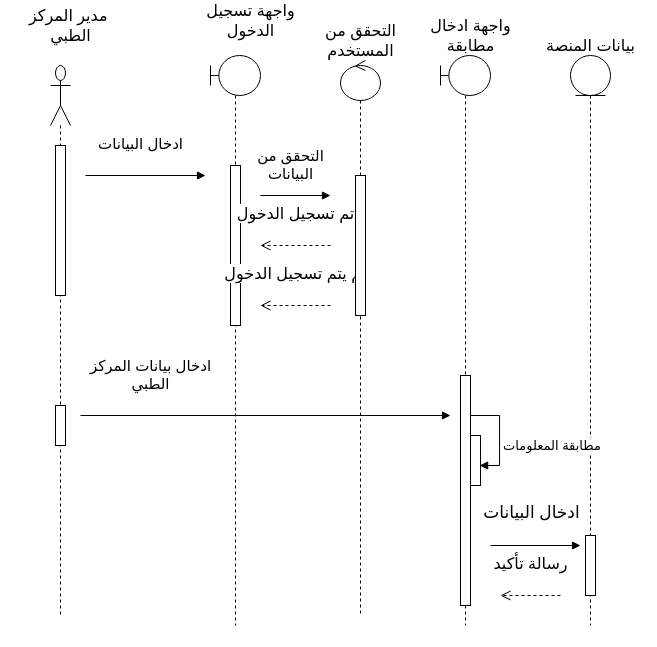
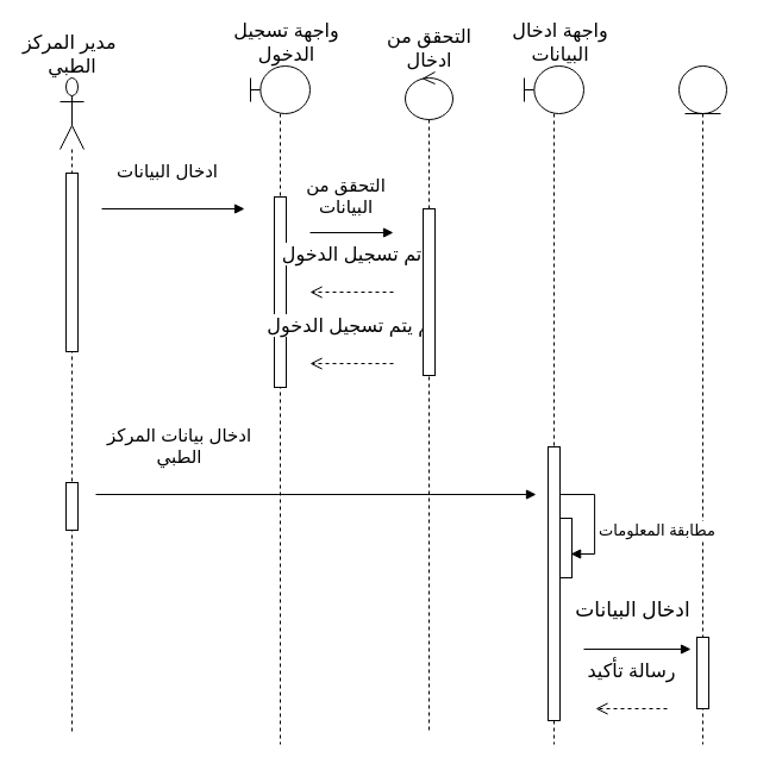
  <mxCell id="0" />
  <mxCell id="1" parent="0" />
  <mxCell id="2" value="" style="shape=umlLifeline;participant=umlBoundary;perimeter=lifelinePerimeter;whiteSpace=wrap;html=1;container=1;collapsible=0;recursiveResize=0;verticalAlign=top;spacingTop=36;outlineConnect=0;" parent="1" vertex="1"><mxGeometry x="210" y="55" width="50" height="570" as="geometry" /></mxCell>
  <mxCell id="3" value="" style="html=1;points=[];perimeter=orthogonalPerimeter;" parent="2" vertex="1"><mxGeometry x="20" y="110" width="10" height="160" as="geometry" /></mxCell>
- <mxCell id="4" value="&lt;font style=&quot;font-size: 16px&quot;&gt;واجهة تسجيل&lt;br&gt;الدخول&lt;/font&gt;" style="text;html=1;align=center;verticalAlign=middle;resizable=0;points=[];autosize=1;" parent="1" vertex="1"><mxGeometry x="210" y="5" width="80" height="30" as="geometry" /></mxCell>
- <mxCell id="5" value="&lt;font style=&quot;font-size: 16px&quot;&gt;التحقق من &lt;br&gt;المستخدم&lt;/font&gt;" style="text;html=1;align=center;verticalAlign=middle;resizable=0;points=[];autosize=1;" parent="1" vertex="1"><mxGeometry x="325" y="25" width="70" height="30" as="geometry" /></mxCell>
+ <mxCell id="4" value="&lt;font style=&quot;font-size: 16px&quot;&gt;واجهة تسجيل&lt;br&gt;الدخول&lt;/font&gt;" style="text;html=1;align=center;verticalAlign=middle;resizable=0;points=[];autosize=1;" parent="1" vertex="1"><mxGeometry x="200" y="20" width="80" height="30" as="geometry" /></mxCell>
+ <mxCell id="5" value="&lt;font style=&quot;font-size: 16px&quot;&gt;التحقق من &lt;br&gt;ادخال&lt;/font&gt;" style="text;html=1;align=center;verticalAlign=middle;resizable=0;points=[];autosize=1;" parent="1" vertex="1"><mxGeometry x="325" y="25" width="70" height="30" as="geometry" /></mxCell>
  <mxCell id="6" value="&lt;font style=&quot;font-size: 15px&quot;&gt;التحقق من&lt;br&gt;البيانات&lt;br&gt;&lt;/font&gt;" style="html=1;verticalAlign=bottom;endArrow=block;" parent="1" edge="1"><mxGeometry x="-0.143" y="10" relative="1" as="geometry"><mxPoint x="260" y="195" as="sourcePoint" /><mxPoint x="330" y="195" as="targetPoint" /><mxPoint as="offset" /></mxGeometry></mxCell>
  <mxCell id="7" value="&lt;font style=&quot;font-size: 16px&quot;&gt;تم تسجيل الدخول&lt;/font&gt;" style="html=1;verticalAlign=bottom;endArrow=open;dashed=1;endSize=8;" parent="1" edge="1"><mxGeometry y="-20" relative="1" as="geometry"><mxPoint x="260" y="245" as="targetPoint" /><mxPoint x="330" y="245" as="sourcePoint" /><mxPoint as="offset" /></mxGeometry></mxCell>
  <mxCell id="8" value="" style="shape=umlLifeline;participant=umlEntity;perimeter=lifelinePerimeter;whiteSpace=wrap;html=1;container=1;collapsible=0;recursiveResize=0;verticalAlign=top;spacingTop=36;outlineConnect=0;" parent="1" vertex="1"><mxGeometry x="570" y="55" width="40" height="570" as="geometry" /></mxCell>
  <mxCell id="9" value="" style="html=1;points=[];perimeter=orthogonalPerimeter;" parent="8" vertex="1"><mxGeometry x="15" y="480" width="10" height="60" as="geometry" /></mxCell>
- <mxCell id="10" value="&lt;font style=&quot;font-size: 16px&quot;&gt;بيانات المنصة&lt;/font&gt;" style="text;html=1;align=center;verticalAlign=middle;resizable=0;points=[];autosize=1;" parent="1" vertex="1"><mxGeometry x="545" y="35" width="90" height="20" as="geometry" /></mxCell>
  <mxCell id="11" value="&lt;font style=&quot;font-size: 17px&quot;&gt;ادخال البيانات&lt;/font&gt;" style="html=1;verticalAlign=bottom;endArrow=block;" parent="1" edge="1"><mxGeometry x="-0.087" y="20" relative="1" as="geometry"><mxPoint x="490" y="545" as="sourcePoint" /><mxPoint x="580" y="545" as="targetPoint" /><mxPoint as="offset" /><Array as="points"><mxPoint x="580" y="545" /></Array></mxGeometry></mxCell>
  <mxCell id="12" value="&lt;font style=&quot;font-size: 16px&quot;&gt;رسالة تأكيد&lt;/font&gt;" style="html=1;verticalAlign=bottom;endArrow=open;dashed=1;endSize=8;" parent="1" edge="1"><mxGeometry y="-20" relative="1" as="geometry"><mxPoint x="500" y="595" as="targetPoint" /><mxPoint x="560" y="595" as="sourcePoint" /><mxPoint as="offset" /></mxGeometry></mxCell>
  <mxCell id="13" value="" style="shape=umlLifeline;participant=umlActor;perimeter=lifelinePerimeter;whiteSpace=wrap;html=1;container=1;collapsible=0;recursiveResize=0;verticalAlign=top;spacingTop=36;outlineConnect=0;size=60;" parent="1" vertex="1"><mxGeometry x="50" y="65" width="20" height="550" as="geometry" /></mxCell>
  <mxCell id="14" value="" style="html=1;points=[];perimeter=orthogonalPerimeter;" parent="13" vertex="1"><mxGeometry x="5" y="340" width="10" height="40" as="geometry" /></mxCell>
  <mxCell id="15" value="" style="html=1;points=[];perimeter=orthogonalPerimeter;" parent="13" vertex="1"><mxGeometry x="5" y="80" width="10" height="150" as="geometry" /></mxCell>
- <mxCell id="16" value="&lt;font style=&quot;font-size: 16px&quot;&gt;مدير المركز&amp;nbsp;&lt;br&gt;الطبي&lt;br&gt;&lt;/font&gt;" style="text;html=1;align=center;verticalAlign=middle;resizable=0;points=[];autosize=1;" parent="1" vertex="1"><mxGeometry x="30" y="10" width="80" height="30" as="geometry" /></mxCell>
+ <mxCell id="16" value="&lt;font style=&quot;font-size: 16px&quot;&gt;مدير المركز&amp;nbsp;&lt;br&gt;الطبي&lt;br&gt;&lt;/font&gt;" style="text;html=1;align=center;verticalAlign=middle;resizable=0;points=[];autosize=1;" parent="1" vertex="1"><mxGeometry x="20" y="30" width="80" height="30" as="geometry" /></mxCell>
  <mxCell id="17" value="&lt;font style=&quot;font-size: 15px&quot;&gt;ادخال البيانات&lt;/font&gt;" style="html=1;verticalAlign=bottom;endArrow=block;entryX=0;entryY=0;" parent="1" edge="1"><mxGeometry x="-0.083" y="20" relative="1" as="geometry"><mxPoint x="85" y="175" as="sourcePoint" /><mxPoint x="205" y="175" as="targetPoint" /><mxPoint as="offset" /></mxGeometry></mxCell>
  <mxCell id="18" value="&lt;font style=&quot;font-size: 16px&quot;&gt;لم يتم تسجيل الدخول&lt;/font&gt;" style="html=1;verticalAlign=bottom;endArrow=open;dashed=1;endSize=8;" parent="1" edge="1"><mxGeometry y="-20" relative="1" as="geometry"><mxPoint x="260" y="305" as="targetPoint" /><mxPoint x="330" y="305" as="sourcePoint" /><mxPoint as="offset" /></mxGeometry></mxCell>
  <mxCell id="19" value="&lt;font style=&quot;font-size: 15px&quot;&gt;ادخال بيانات المركز&lt;br&gt;الطبي&lt;br&gt;&lt;/font&gt;" style="html=1;verticalAlign=bottom;endArrow=block;" parent="1" edge="1"><mxGeometry x="-0.622" y="20" relative="1" as="geometry"><mxPoint x="80" y="415" as="sourcePoint" /><mxPoint x="450" y="415" as="targetPoint" /><mxPoint as="offset" /></mxGeometry></mxCell>
  <mxCell id="20" value="" style="shape=umlLifeline;participant=umlBoundary;perimeter=lifelinePerimeter;whiteSpace=wrap;html=1;container=1;collapsible=0;recursiveResize=0;verticalAlign=top;spacingTop=36;outlineConnect=0;" parent="1" vertex="1"><mxGeometry x="440" y="55" width="50" height="570" as="geometry" /></mxCell>
  <mxCell id="21" value="" style="html=1;points=[];perimeter=orthogonalPerimeter;" parent="20" vertex="1"><mxGeometry x="20" y="320" width="10" height="230" as="geometry" /></mxCell>
- <mxCell id="22" value="&lt;font style=&quot;font-size: 16px&quot;&gt;واجهة ادخال&lt;br&gt;مطابقة&lt;/font&gt;" style="text;html=1;align=center;verticalAlign=middle;resizable=0;points=[];autosize=1;" parent="1" vertex="1"><mxGeometry x="430" y="20" width="80" height="30" as="geometry" /></mxCell>
+ <mxCell id="22" value="&lt;font style=&quot;font-size: 16px&quot;&gt;واجهة ادخال&lt;br&gt;البيانات&lt;/font&gt;" style="text;html=1;align=center;verticalAlign=middle;resizable=0;points=[];autosize=1;" parent="1" vertex="1"><mxGeometry x="430" y="20" width="80" height="30" as="geometry" /></mxCell>
  <mxCell id="23" value="" style="html=1;points=[];perimeter=orthogonalPerimeter;" parent="1" vertex="1"><mxGeometry x="470" y="435" width="10" height="50" as="geometry" /></mxCell>
  <mxCell id="24" value="&lt;font style=&quot;font-size: 13px&quot;&gt;مطابقة المعلومات&lt;/font&gt;" style="edgeStyle=orthogonalEdgeStyle;html=1;align=left;spacingLeft=2;endArrow=block;rounded=0;exitX=1.086;exitY=0.298;exitDx=0;exitDy=0;exitPerimeter=0;" parent="1" edge="1"><mxGeometry x="0.279" relative="1" as="geometry"><mxPoint x="470" y="426.72" as="sourcePoint" /><Array as="points"><mxPoint x="470.14" y="415" /><mxPoint x="499.14" y="415" /><mxPoint x="499.14" y="465" /><mxPoint x="479.14" y="465" /></Array><mxPoint x="479.14" y="465" as="targetPoint" /><mxPoint as="offset" /></mxGeometry></mxCell>
  <mxCell id="25" value="" style="shape=umlLifeline;participant=umlControl;perimeter=lifelinePerimeter;whiteSpace=wrap;html=1;container=1;collapsible=0;recursiveResize=0;verticalAlign=top;spacingTop=36;outlineConnect=0;size=40;" vertex="1" parent="1"><mxGeometry x="340" y="60" width="40" height="555" as="geometry" /></mxCell>
  <mxCell id="26" value="" style="html=1;points=[];perimeter=orthogonalPerimeter;" parent="25" vertex="1"><mxGeometry x="15" y="115" width="10" height="140" as="geometry" /></mxCell>
